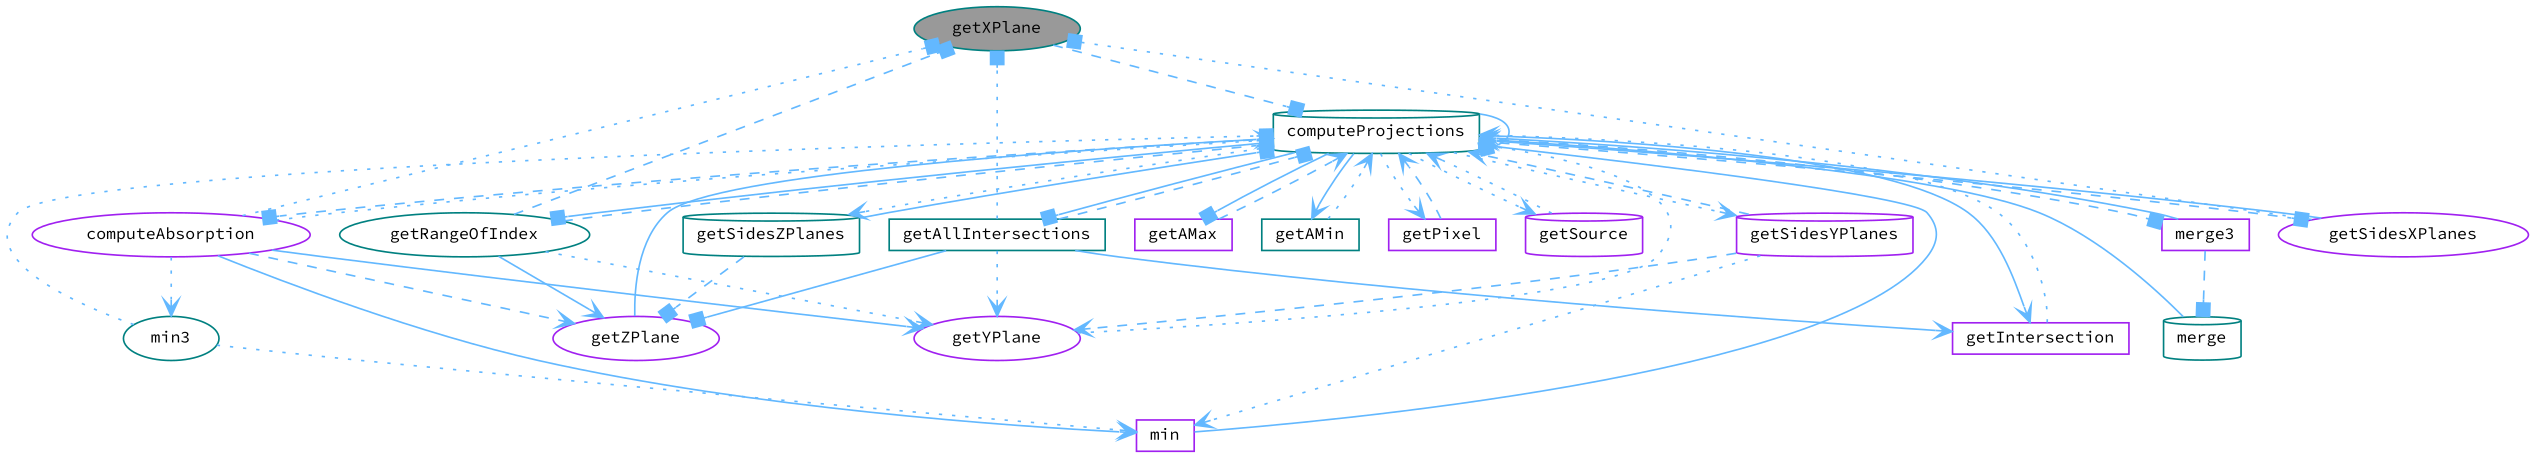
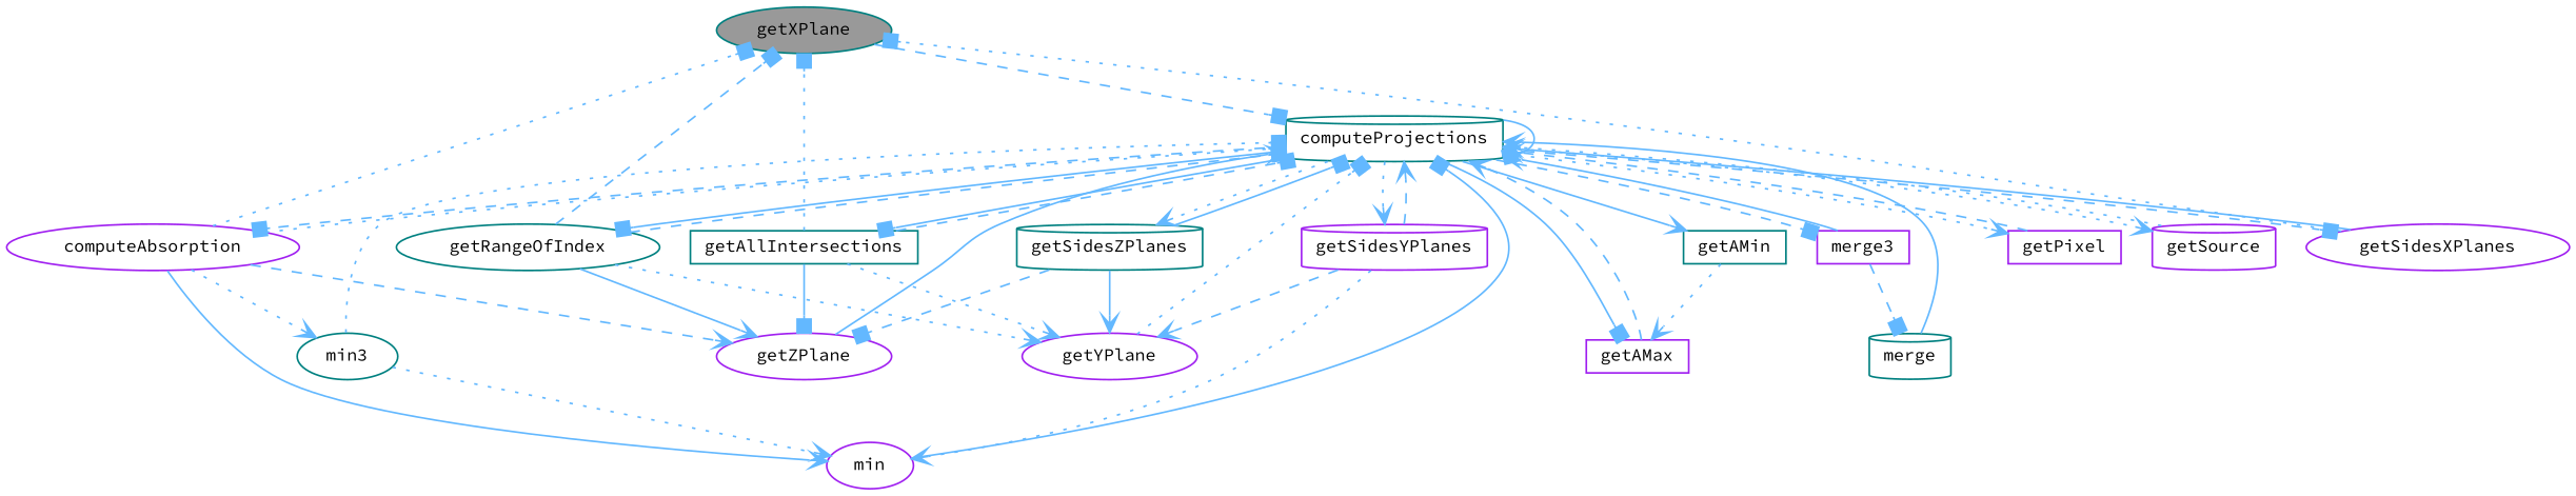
  digraph {
    fontname="Source Code Pro"
    rankdir=TB
    node [color=purple fillcolor=white fontname="Source Code Pro" fontsize=10 shape=ellipse style=filled]
    edge [arrowhead=vee color=steelblue1 fontname="Source Code Pro" fontsize=10 labelfontname=Helvetica labelfontsize=10 style=dotted]
    n1 [color=teal fillcolor=grey60 fontcolor=black height=0.2 label=getXPlane width=0.4]
    n2 [color=teal height=0.2 label=computeProjections shape=cylinder width=0.4]
    n3 [height=0.2 label=computeAbsorption width=0.4]
    n4 [color=teal height=0.2 label=getAllIntersections shape=box width=0.4]
-   n5 [height=0.2 label=getIntersection shape=box width=0.4]
    n6 [height=0.2 label=getAMax shape=box width=0.4]
    n7 [color=teal height=0.2 label=getAMin shape=box width=0.4]
    n8 [height=0.2 label=getPixel shape=box width=0.4]
    n9 [color=teal height=0.2 label=getRangeOfIndex width=0.4]
    n10 [height=0.2 label=getSidesXPlanes width=0.4]
    n11 [height=0.2 label=getSidesYPlanes shape=cylinder width=0.4]
    n12 [color=teal height=0.2 label=getSidesZPlanes shape=cylinder width=0.4]
    n13 [height=0.2 label=getSource shape=cylinder width=0.4]
    n14 [height=0.2 label=merge3 shape=box width=0.4]
    n15 [height=0.2 label=getYPlane width=0.4]
    n16 [height=0.2 label=getZPlane width=0.4]
-   n17 [height=0.2 label=min shape=box width=0.4]
+   n17 [height=0.2 label=min width=0.4]
    n18 [color=teal height=0.2 label=min3 width=0.4]
    n19 [color=teal height=0.2 label=merge shape=cylinder width=0.4]
    n1 -> n2 [arrowhead=box style=dashed]
    n2 -> n2 [arrowhead=box style=solid]
    n2 -> n3 [arrowhead=box style=dashed]
    n2 -> n4 [arrowhead=box style=solid]
-   n2 -> n5 [style=solid]
    n2 -> n6 [arrowhead=box style=solid]
    n2 -> n7 [style=solid]
    n2 -> n8
    n2 -> n9 [arrowhead=box style=solid]
    n2 -> n10 [arrowhead=box style=dashed]
    n2 -> n11
    n2 -> n12
    n2 -> n13
    n2 -> n14 [arrowhead=box style=dashed]
    n3 -> n1 [arrowhead=box]
    n3 -> n2 [arrowhead=box]
-   n3 -> n15 [style=solid]
+   n12 -> n15 [style=solid]
    n3 -> n16 [style=dashed]
    n3 -> n17 [style=solid]
    n3 -> n18
    n4 -> n1 [arrowhead=box]
    n4 -> n2 [arrowhead=box style=dashed]
-   n4 -> n5 [style=solid]
    n4 -> n15
    n4 -> n16 [arrowhead=box style=solid]
-   n5 -> n2
    n6 -> n2 [style=dashed]
-   n7 -> n2
+   n7 -> n6
    n8 -> n2 [style=dashed]
    n9 -> n1 [arrowhead=box style=dashed]
    n9 -> n2 [arrowhead=box style=dashed]
    n9 -> n15
    n9 -> n16 [style=solid]
    n10 -> n1 [arrowhead=box]
    n10 -> n2 [style=solid]
    n11 -> n2 [style=dashed]
    n11 -> n15 [style=dashed]
    n11 -> n17
    n12 -> n2 [arrowhead=box style=solid]
    n12 -> n16 [arrowhead=box style=dashed]
    n13 -> n2
    n14 -> n2 [style=solid]
    n14 -> n19 [arrowhead=box style=dashed]
    n15 -> n2 [arrowhead=box]
    n16 -> n2 [style=solid]
    n17 -> n2 [arrowhead=box style=solid]
    n18 -> n2 [arrowhead=box]
    n18 -> n17
    n19 -> n2 [style=solid]
  }
